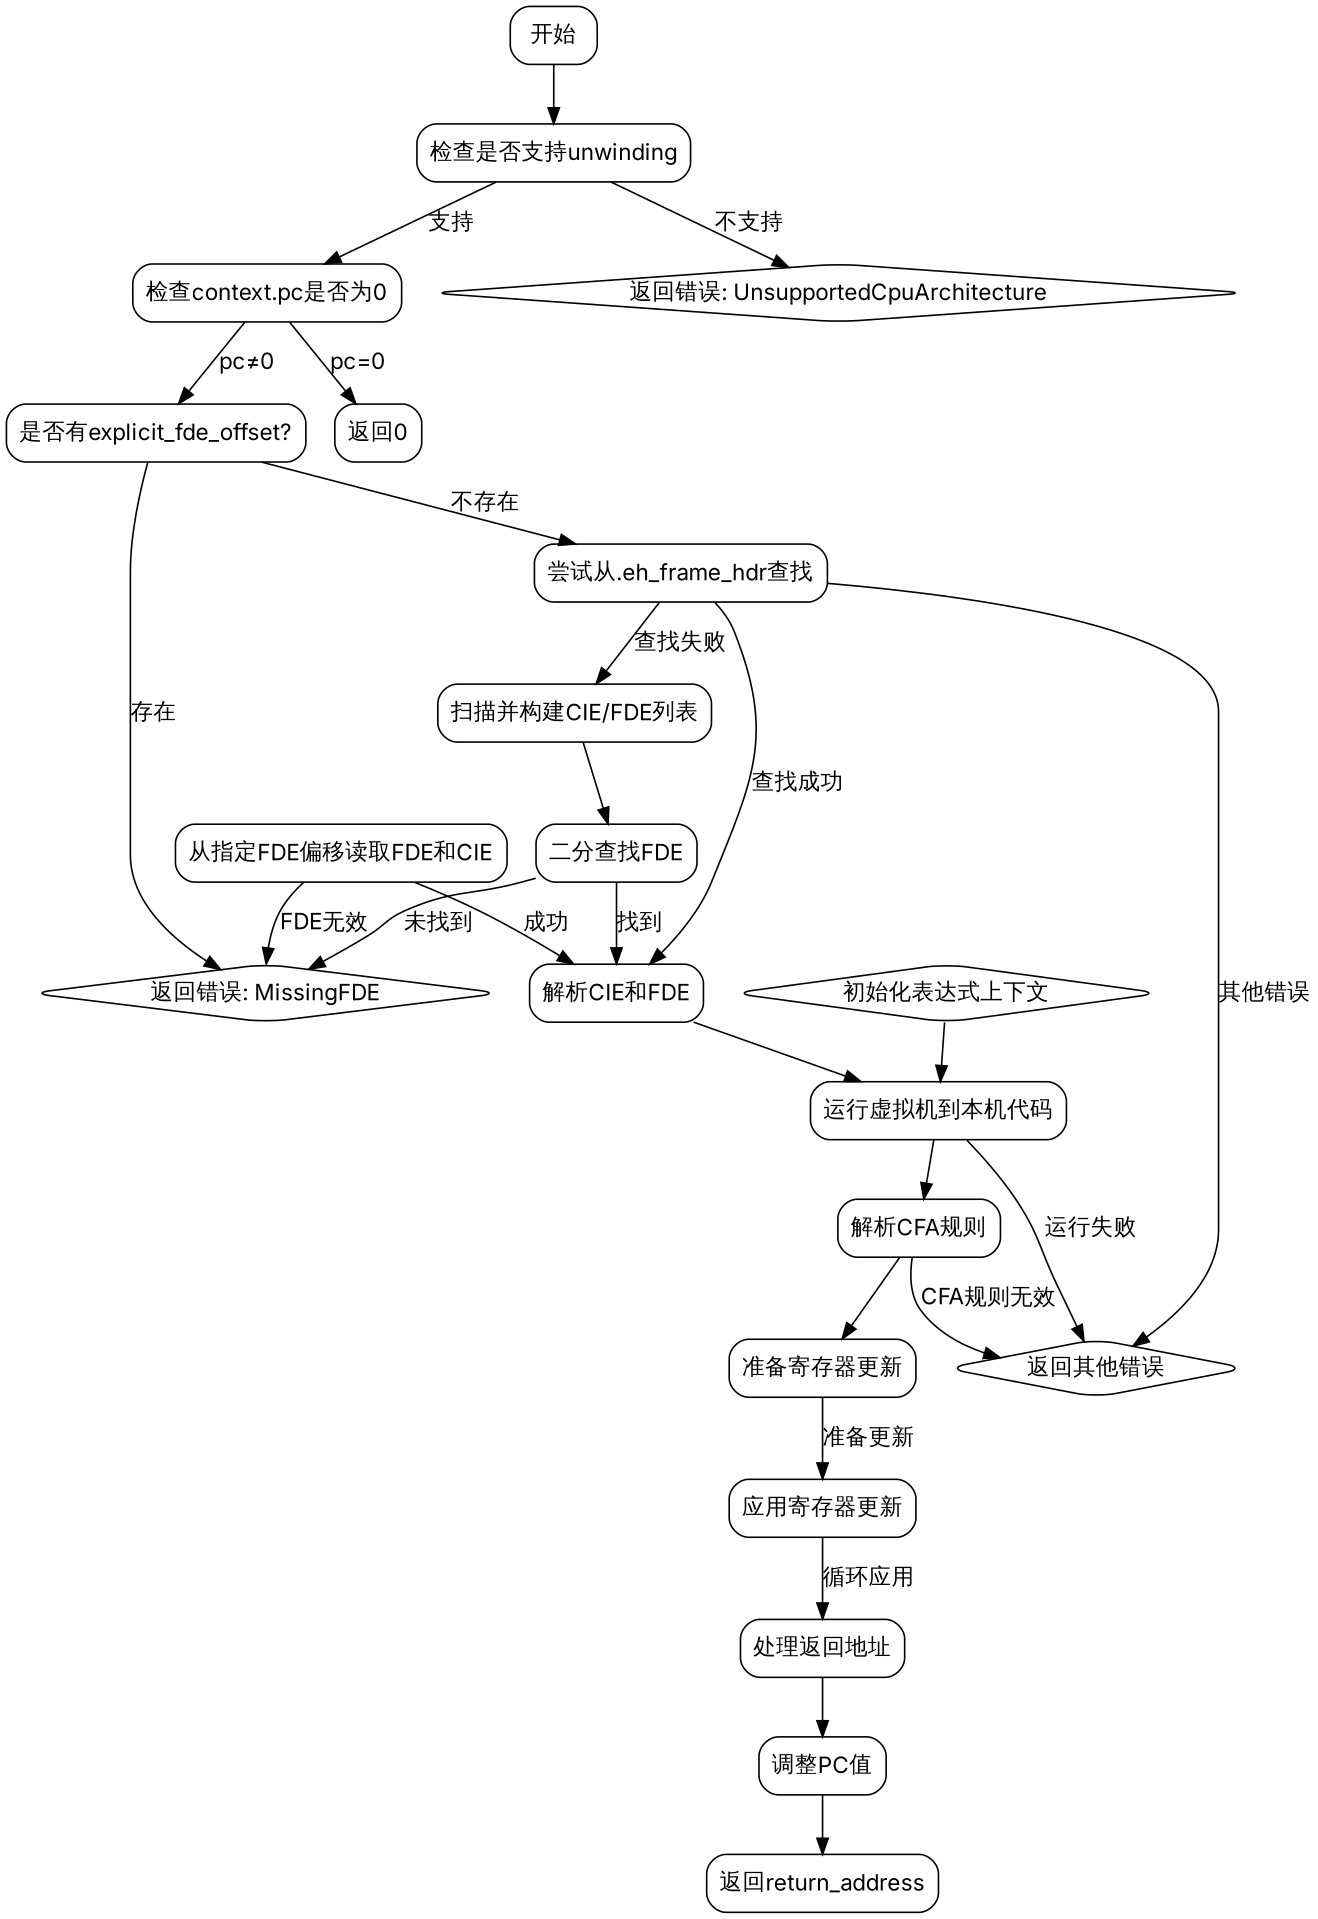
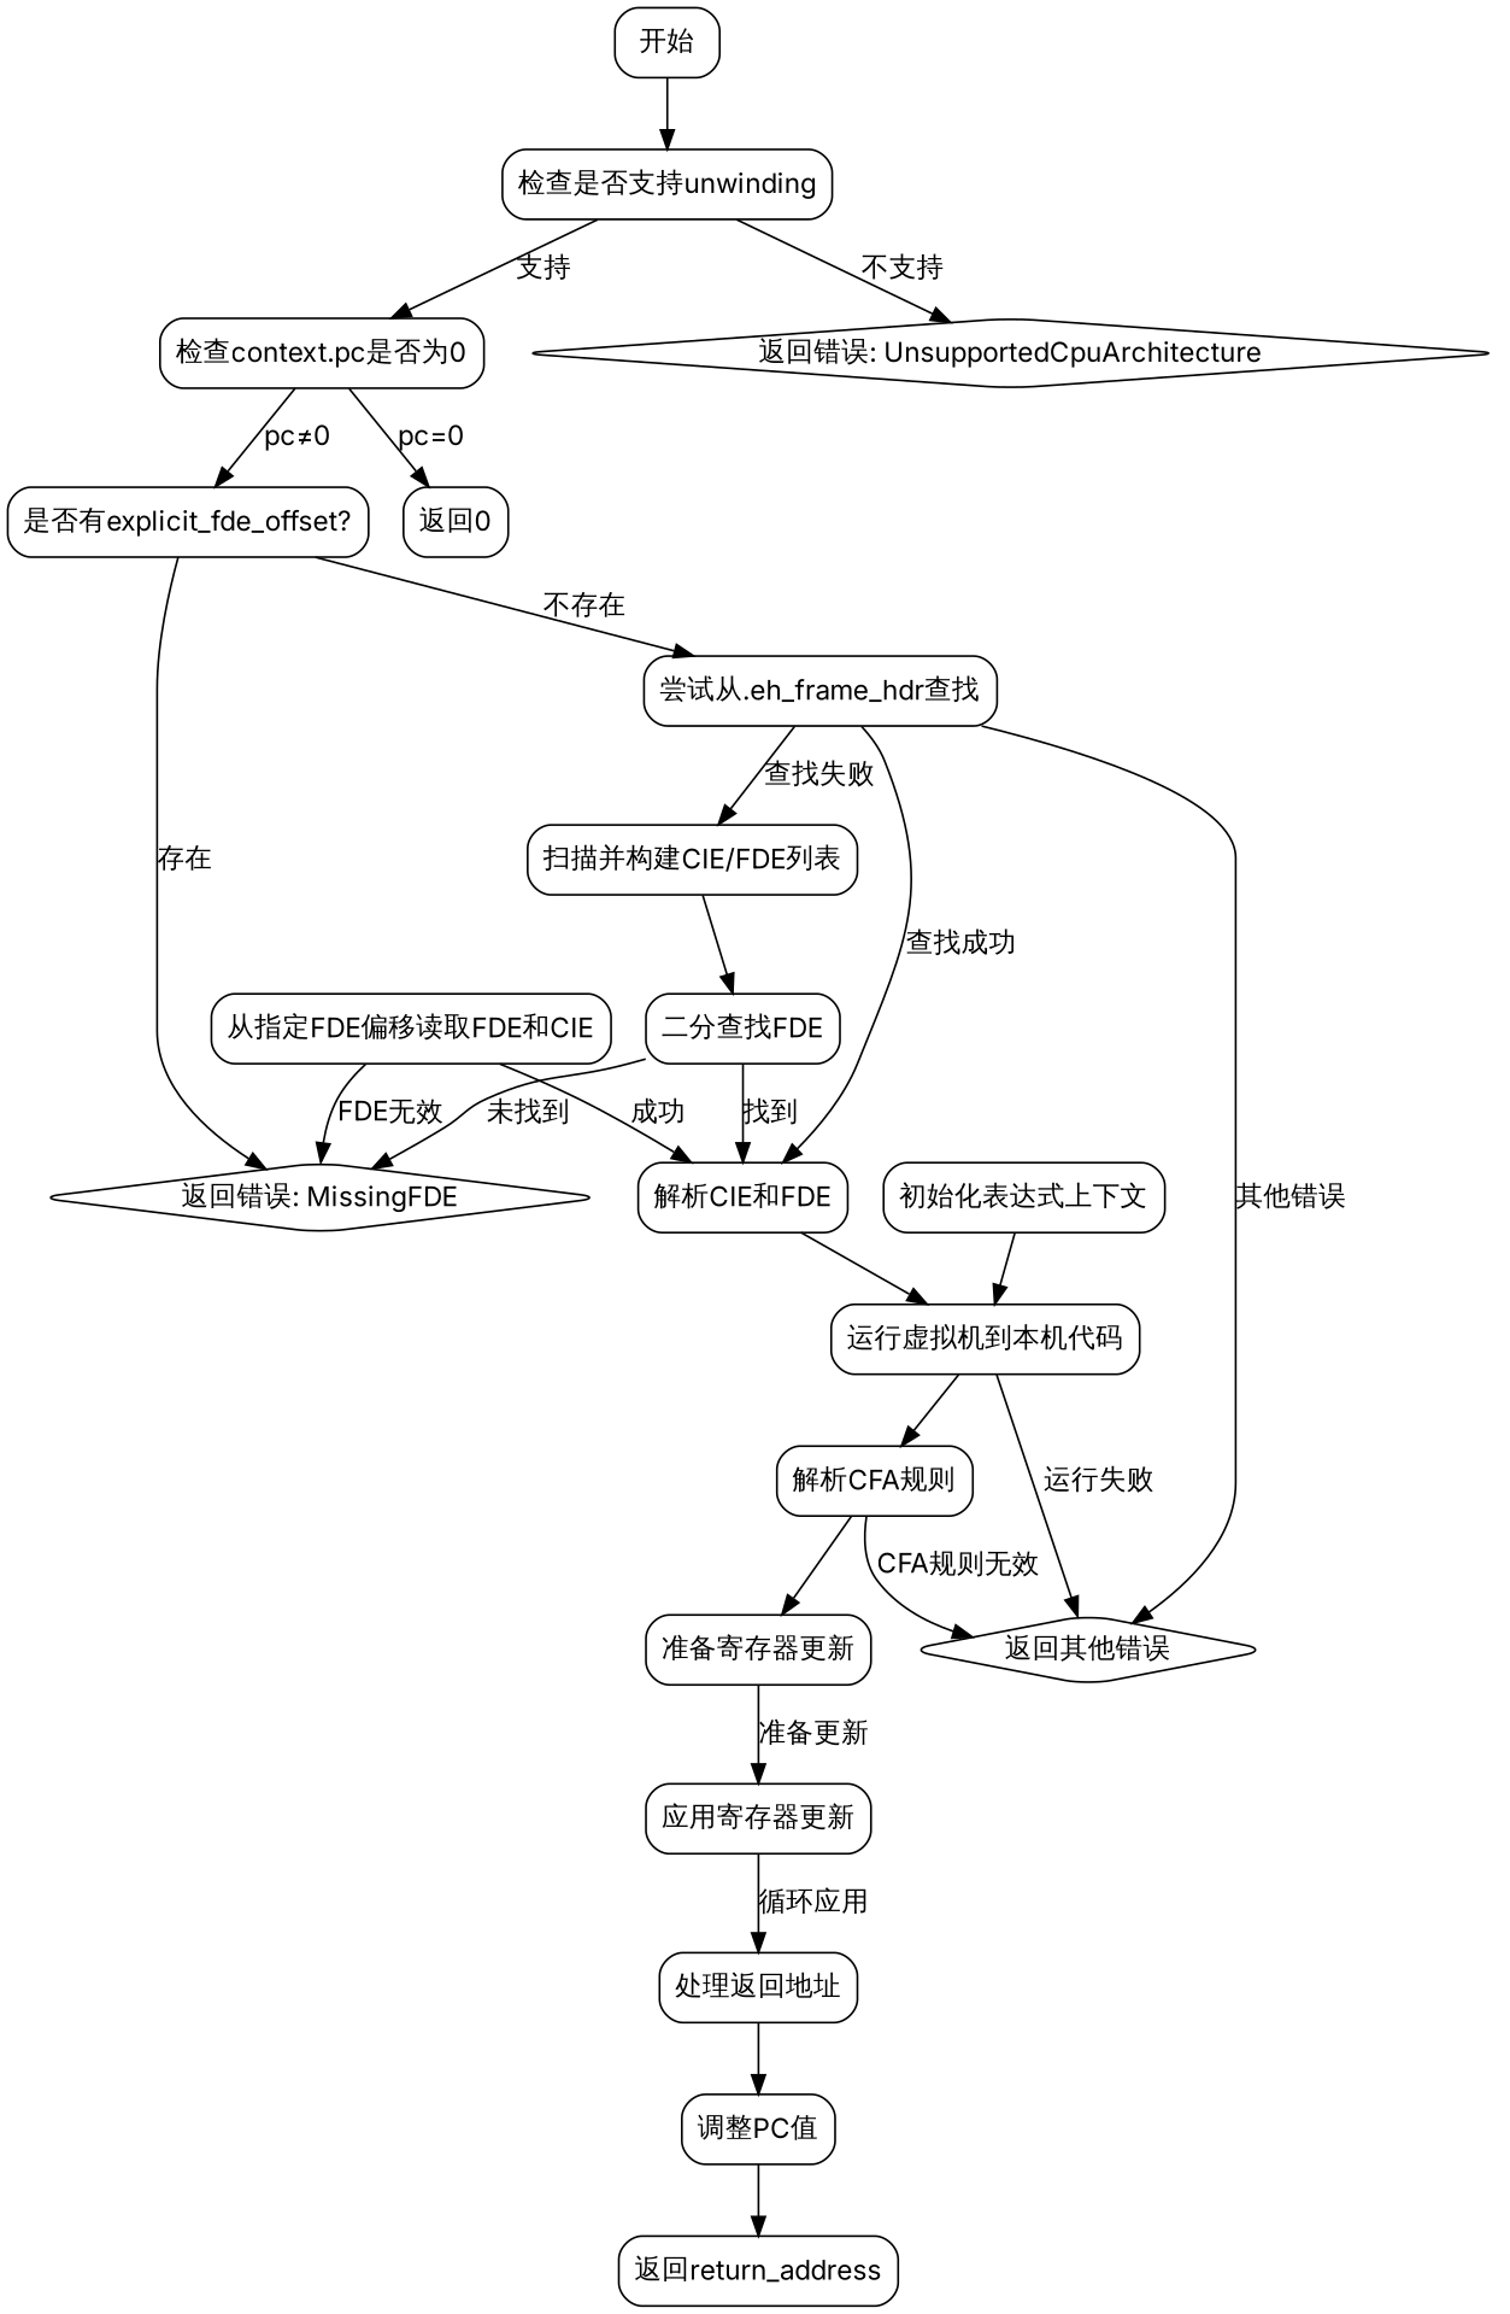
  digraph {
    fontname=Inter
    node [fontname=Inter shape=rectangle style=rounded]
    edge [fontname=Inter]
    n1 [label="开始"]
    n2 [label="检查是否支持unwinding"]
    n3 [label="检查context.pc是否为0"]
    n4 [label="返回错误: UnsupportedCpuArchitecture" shape=diamond]
    n5 [label="是否有explicit_fde_offset?"]
    n6 [label="返回0"]
    n7 [label="尝试从.eh_frame_hdr查找"]
    n8 [label="返回错误: MissingFDE" shape=diamond]
    n9 [label="从指定FDE偏移读取FDE和CIE"]
    n10 [label="解析CIE和FDE"]
    n11 [label="扫描并构建CIE/FDE列表"]
    n12 [label="返回其他错误" shape=diamond]
    n13 [label="运行虚拟机到本机代码"]
    n14 [label="二分查找FDE"]
-   n15 [label="初始化表达式上下文" shape=diamond]
+   n15 [label="初始化表达式上下文"]
    n16 [label="解析CFA规则"]
    n17 [label="准备寄存器更新"]
    n18 [label="应用寄存器更新"]
    n19 [label="处理返回地址"]
    n20 [label="调整PC值"]
    n21 [label="返回return_address"]
    n1 -> n2
    n2 -> n3 [label="支持"]
    n2 -> n4 [label="不支持"]
    n3 -> n5 [label="pc≠0"]
    n3 -> n6 [label="pc=0"]
    n5 -> n7 [label="不存在"]
    n5 -> n8 [label="存在"]
    n7 -> n10 [label="查找成功"]
    n7 -> n11 [label="查找失败"]
    n7 -> n12 [label="其他错误"]
    n9 -> n8 [label="FDE无效"]
    n9 -> n10 [label="成功"]
    n10 -> n13
    n11 -> n14
    n13 -> n12 [label="运行失败"]
    n13 -> n16
    n14 -> n8 [label="未找到"]
    n14 -> n10 [label="找到"]
    n15 -> n13
    n16 -> n12 [label="CFA规则无效"]
    n16 -> n17
    n17 -> n18 [label="准备更新"]
    n18 -> n19 [label="循环应用"]
    n19 -> n20
    n20 -> n21
  }
